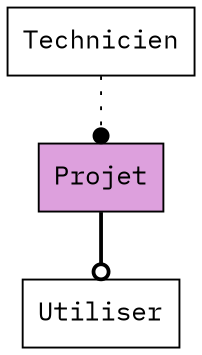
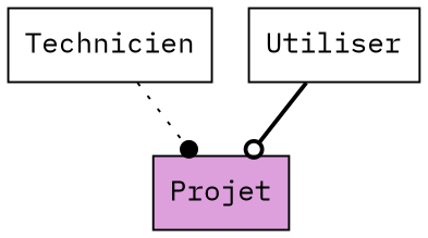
  digraph {
    fontname="IBM Plex Mono"
    node [fillcolor=white fontname="IBM Plex Mono" shape=box style=filled]
    edge [fontname="IBM Plex Mono"]
    Projet [fillcolor=plum]
    Technicien
    Utiliser
-   Projet -> Utiliser [arrowhead=odot style=bold]
+   Utiliser -> Projet [arrowhead=odot style=bold]
    Technicien -> Projet [arrowhead=dot style=dotted]
  }
